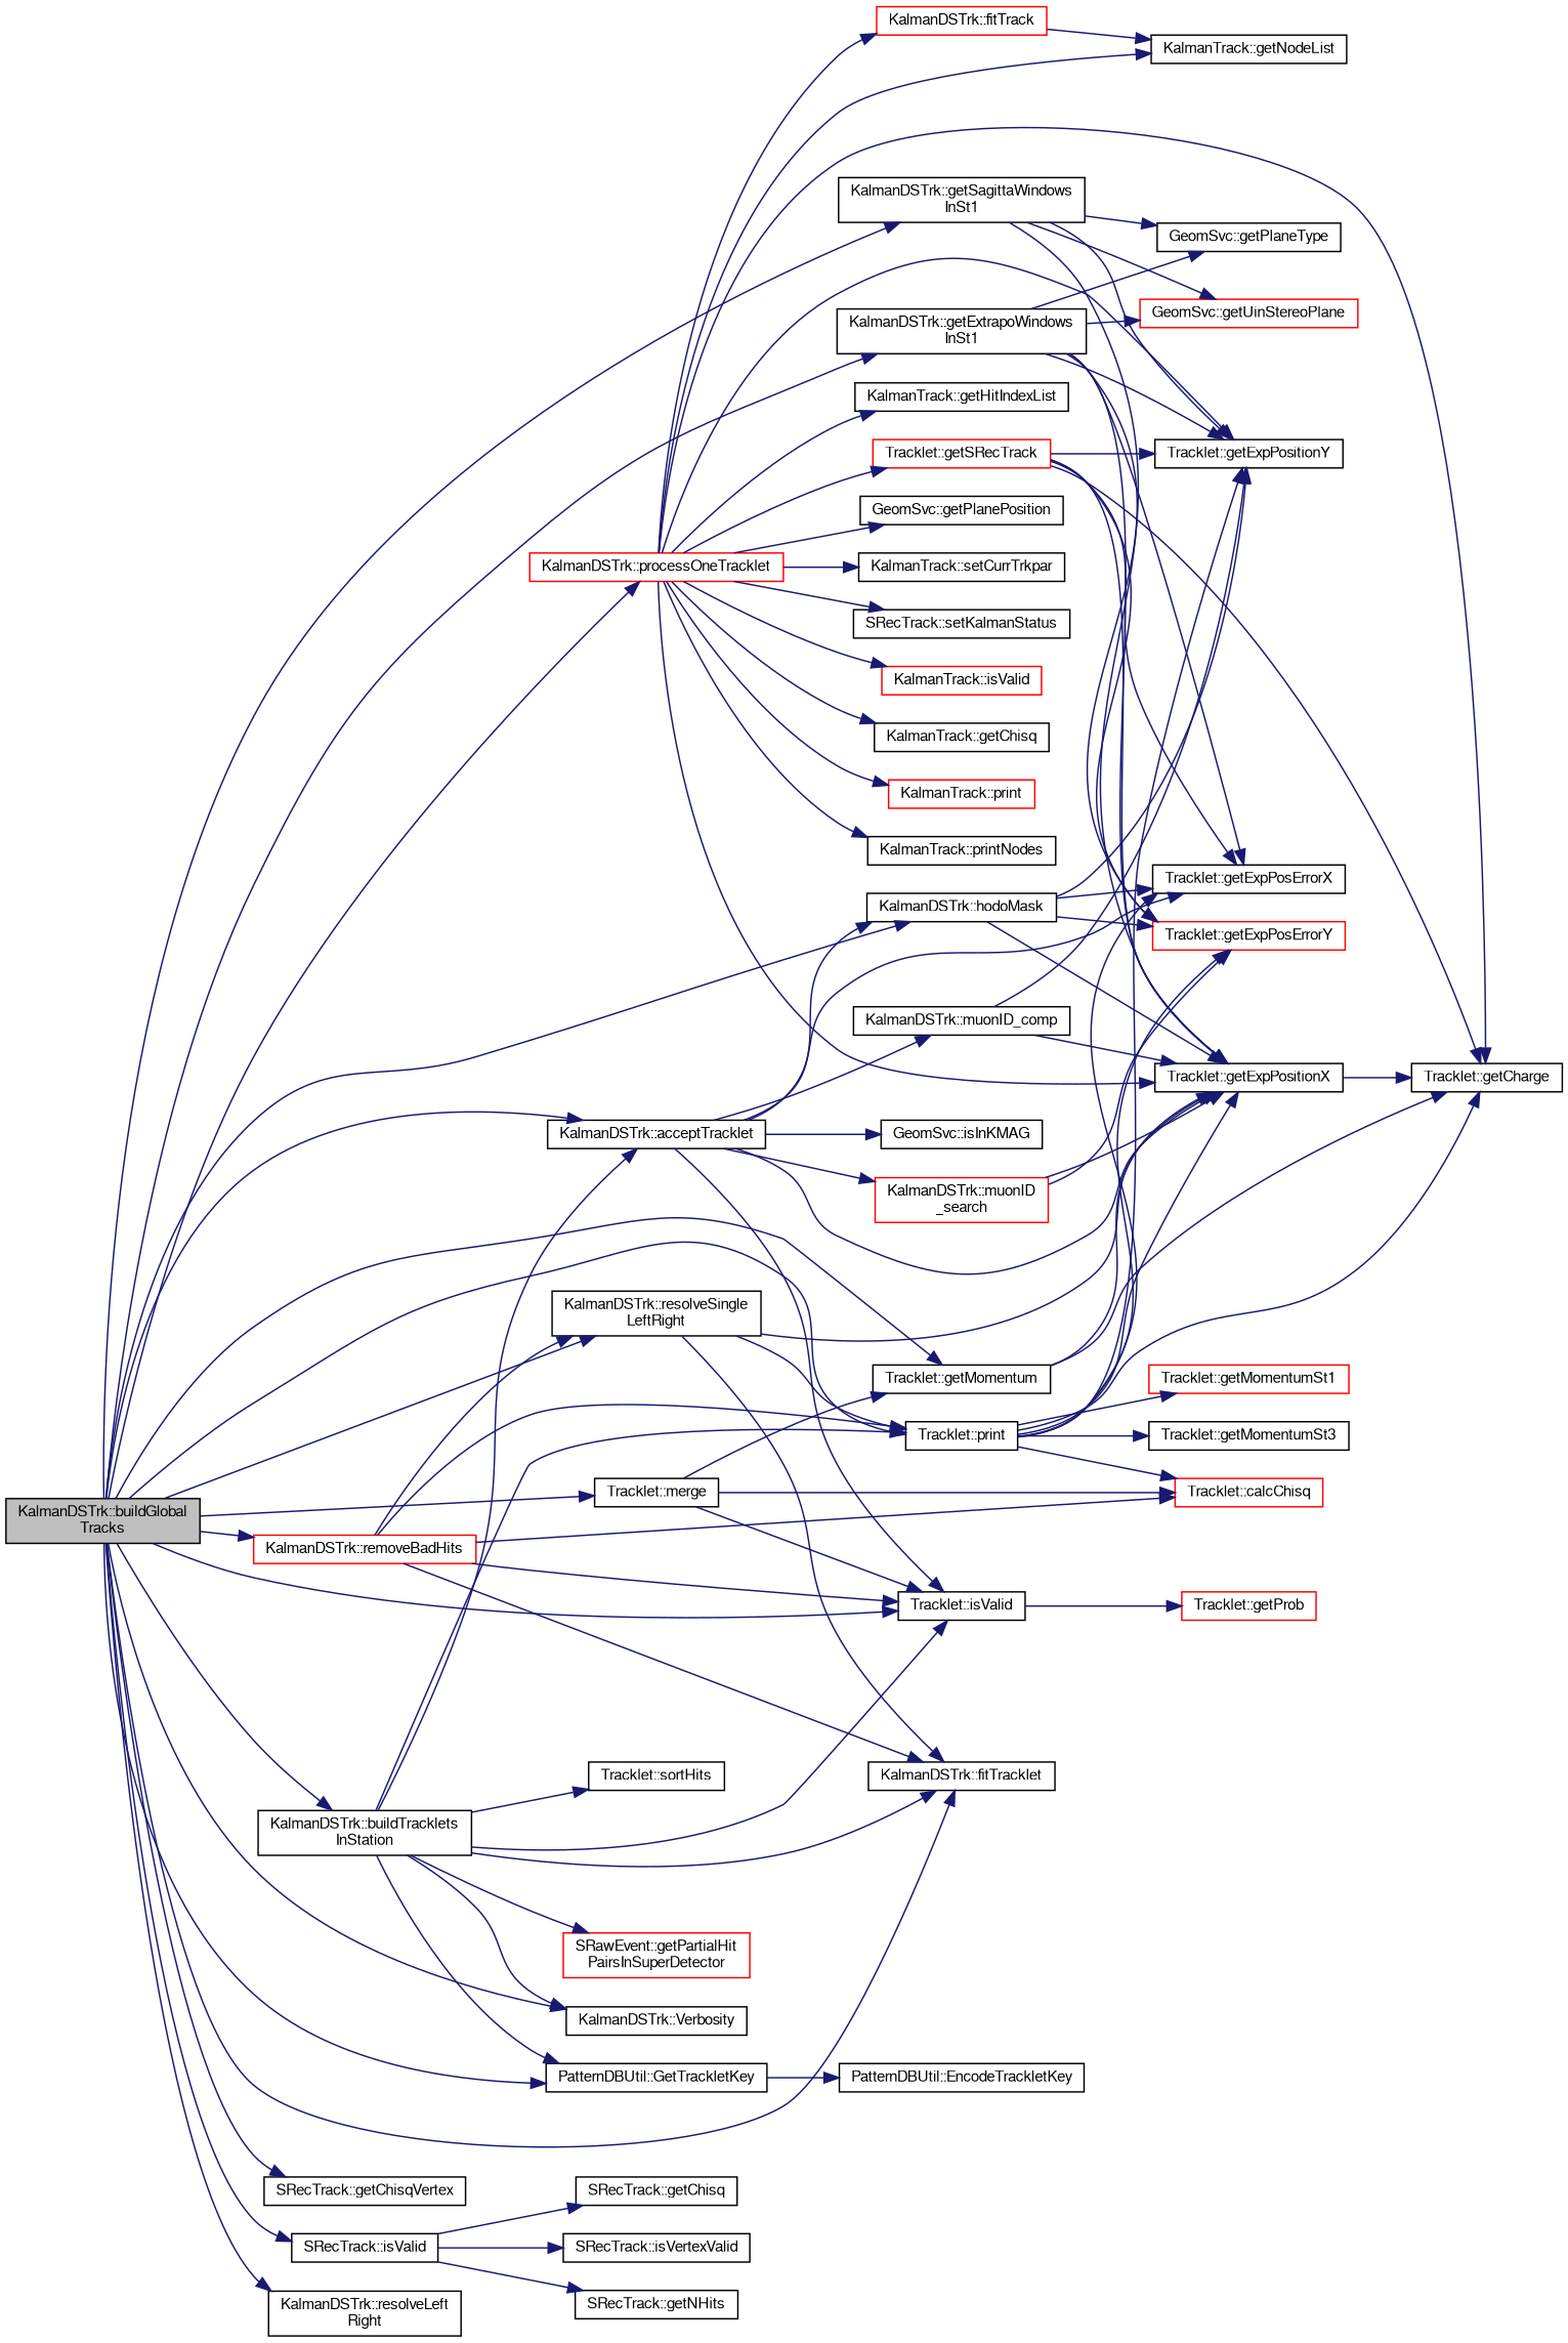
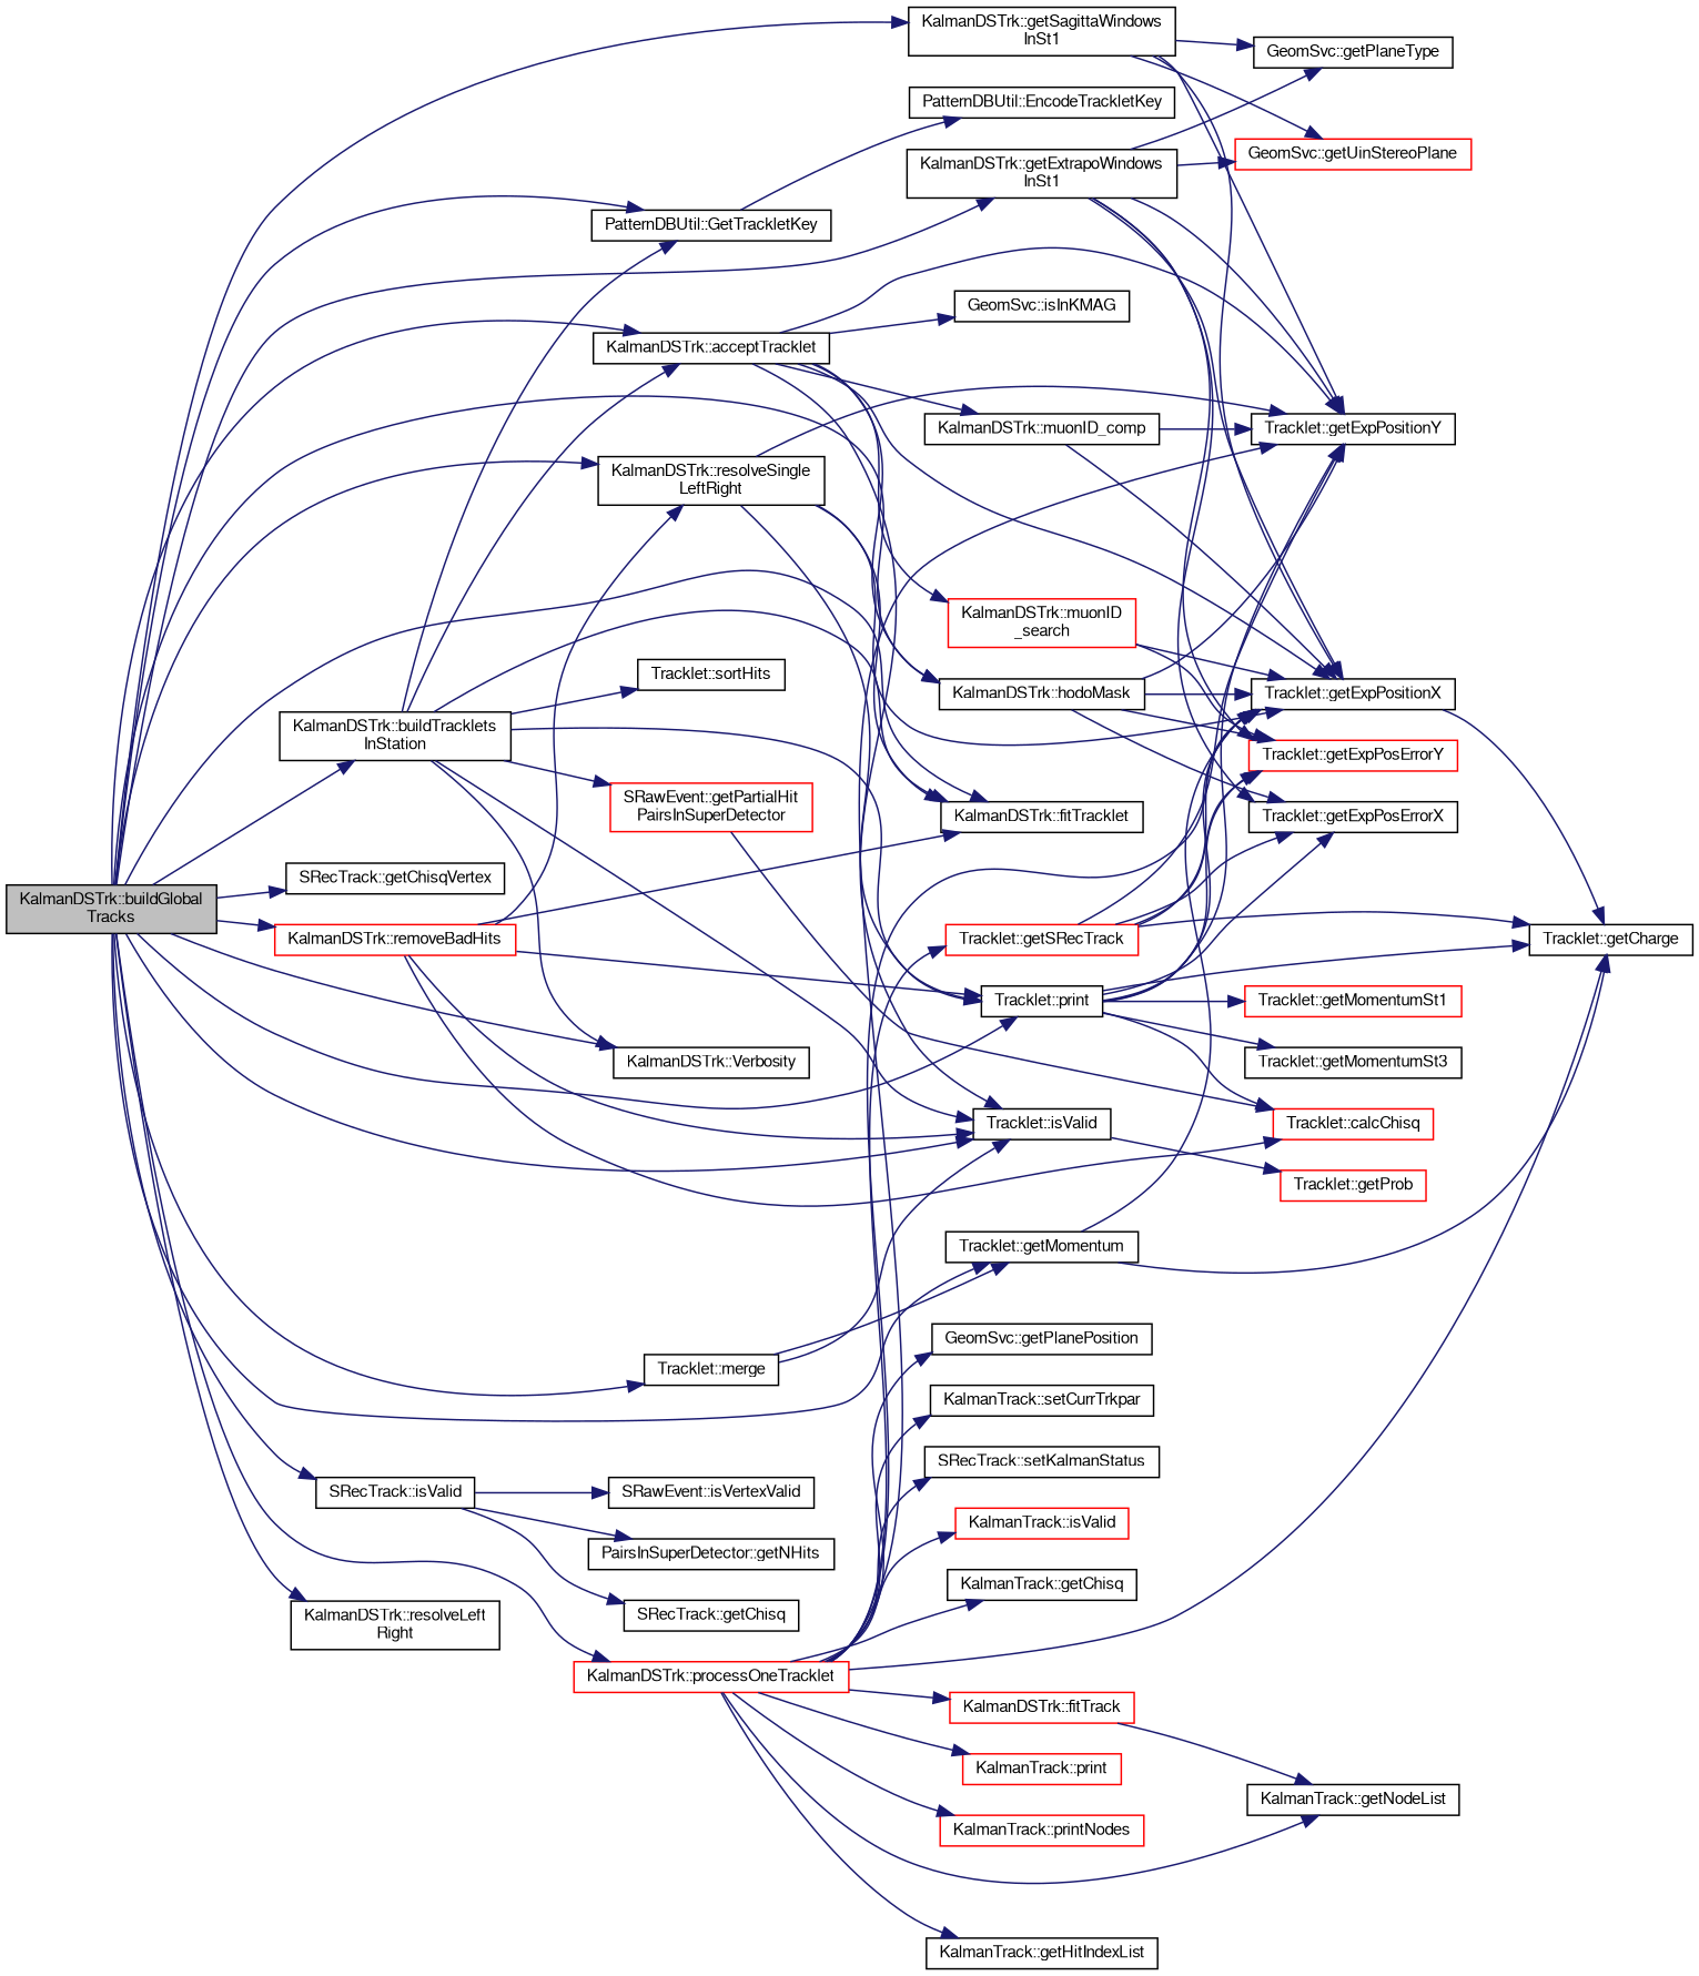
  digraph {
    rankdir=LR
    node [color=black fontname=FreeSans fontsize=10 shape=record]
    edge [color=midnightblue fontname=FreeSans fontsize=10 labelfontname=FreeSans labelfontsize=10 style=solid]
    n1 [fillcolor=grey75 fontcolor=black height=0.2 label="KalmanDSTrk::buildGlobal\lTracks" style=filled width=0.4]
    n2 [height=0.2 label="KalmanDSTrk::acceptTracklet" width=0.4]
    n3 [height=0.2 label="KalmanDSTrk::hodoMask" width=0.4]
    n4 [height=0.2 label="Tracklet::isValid" width=0.4]
    n5 [height=0.2 label="KalmanDSTrk::buildTracklets\lInStation" width=0.4]
    n6 [height=0.2 label="PatternDBUtil::GetTrackletKey" width=0.4]
    n7 [height=0.2 label="KalmanDSTrk::Verbosity" width=0.4]
    n8 [height=0.2 label="KalmanDSTrk::fitTracklet" width=0.4]
    n9 [height=0.2 label="Tracklet::print" width=0.4]
    n10 [height=0.2 label="SRecTrack::getChisqVertex" width=0.4]
    n11 [height=0.2 label="KalmanDSTrk::getExtrapoWindows\lInSt1" width=0.4]
    n12 [height=0.2 label="Tracklet::getMomentum" width=0.4]
    n13 [height=0.2 label="KalmanDSTrk::getSagittaWindows\lInSt1" width=0.4]
    n14 [height=0.2 label="SRecTrack::isValid" width=0.4]
    n15 [height=0.2 label="Tracklet::merge" width=0.4]
    n16 [color=red height=0.2 label="KalmanDSTrk::processOneTracklet" width=0.4]
    n17 [color=red height=0.2 label="KalmanDSTrk::removeBadHits" width=0.4]
    n18 [height=0.2 label="KalmanDSTrk::resolveSingle\lLeftRight" width=0.4]
    n19 [height=0.2 label="KalmanDSTrk::resolveLeft\lRight" width=0.4]
    n20 [height=0.2 label="Tracklet::getExpPositionX" width=0.4]
    n21 [height=0.2 label="Tracklet::getExpPositionY" width=0.4]
    n22 [height=0.2 label="GeomSvc::isInKMAG" width=0.4]
    n23 [height=0.2 label="KalmanDSTrk::muonID_comp" width=0.4]
    n24 [color=red height=0.2 label="KalmanDSTrk::muonID\l_search" width=0.4]
    n25 [height=0.2 label="Tracklet::getExpPosErrorX" width=0.4]
    n26 [color=red height=0.2 label="Tracklet::getExpPosErrorY" width=0.4]
    n27 [color=red height=0.2 label="Tracklet::getProb" width=0.4]
    n28 [color=red height=0.2 label="SRawEvent::getPartialHit\lPairsInSuperDetector" width=0.4]
    n29 [height=0.2 label="Tracklet::sortHits" width=0.4]
    n30 [height=0.2 label="PatternDBUtil::EncodeTrackletKey" width=0.4]
    n31 [height=0.2 label="Tracklet::getCharge" width=0.4]
    n32 [color=red height=0.2 label="Tracklet::calcChisq" width=0.4]
    n33 [color=red height=0.2 label="Tracklet::getMomentumSt1" width=0.4]
    n34 [height=0.2 label="Tracklet::getMomentumSt3" width=0.4]
    n35 [height=0.2 label="GeomSvc::getPlaneType" width=0.4]
    n36 [color=red height=0.2 label="GeomSvc::getUinStereoPlane" width=0.4]
-   n37 [height=0.2 label="SRecTrack::isVertexValid" width=0.4]
-   n38 [height=0.2 label="SRecTrack::getNHits" width=0.4]
+   n37 [height=0.2 label="SRawEvent::isVertexValid" width=0.4]
+   n38 [height=0.2 label="PairsInSuperDetector::getNHits" width=0.4]
    n39 [height=0.2 label="SRecTrack::getChisq" width=0.4]
    n40 [height=0.2 label="KalmanTrack::getNodeList" width=0.4]
    n41 [height=0.2 label="KalmanTrack::getHitIndexList" width=0.4]
    n42 [height=0.2 label="GeomSvc::getPlanePosition" width=0.4]
    n43 [height=0.2 label="KalmanTrack::setCurrTrkpar" width=0.4]
    n44 [color=red height=0.2 label="KalmanDSTrk::fitTrack" width=0.4]
    n45 [color=red height=0.2 label="Tracklet::getSRecTrack" width=0.4]
    n46 [height=0.2 label="SRecTrack::setKalmanStatus" width=0.4]
    n47 [color=red height=0.2 label="KalmanTrack::isValid" width=0.4]
    n48 [height=0.2 label="KalmanTrack::getChisq" width=0.4]
    n49 [color=red height=0.2 label="KalmanTrack::print" width=0.4]
-   n50 [height=0.2 label="KalmanTrack::printNodes" width=0.4]
+   n50 [color=red height=0.2 label="KalmanTrack::printNodes" width=0.4]
    n1 -> n2
    n1 -> n3
    n1 -> n4
    n1 -> n5
    n1 -> n6
    n1 -> n7
    n1 -> n8
    n1 -> n9
    n1 -> n10
    n1 -> n11
    n1 -> n12
    n1 -> n13
    n1 -> n14
    n1 -> n15
    n1 -> n16
    n1 -> n17
    n1 -> n18
    n1 -> n19
    n2 -> n3
    n2 -> n4
    n2 -> n20
-   n2 -> n25
+   n2 -> n21
    n2 -> n22
    n2 -> n23
    n2 -> n24
    n3 -> n20
    n3 -> n21
    n3 -> n25
    n3 -> n26
    n4 -> n27
    n5 -> n2
    n5 -> n4
    n5 -> n6
    n5 -> n7
    n5 -> n8
    n5 -> n9
    n5 -> n28
    n5 -> n29
    n6 -> n30
    n9 -> n20
    n9 -> n21
    n9 -> n25
    n9 -> n26
    n9 -> n31
    n9 -> n32
    n9 -> n33
    n9 -> n34
    n11 -> n20
    n11 -> n21
    n11 -> n25
    n11 -> n26
    n11 -> n35
    n11 -> n36
    n12 -> n20
    n12 -> n31
    n13 -> n20
    n13 -> n21
    n13 -> n35
    n13 -> n36
    n14 -> n37
    n14 -> n38
    n14 -> n39
    n15 -> n4
    n15 -> n12
-   n15 -> n32
+   n28 -> n32
    n16 -> n20
    n16 -> n21
    n16 -> n31
    n16 -> n40
    n16 -> n41
    n16 -> n42
    n16 -> n43
    n16 -> n44
    n16 -> n45
    n16 -> n46
    n16 -> n47
    n16 -> n48
    n16 -> n49
    n16 -> n50
    n17 -> n4
    n17 -> n8
    n17 -> n9
    n17 -> n18
    n17 -> n32
    n18 -> n8
    n18 -> n9
    n18 -> n20
+   n18 -> n21
    n20 -> n31
    n23 -> n20
    n23 -> n21
    n24 -> n20
    n24 -> n26
    n44 -> n40
    n45 -> n20
    n45 -> n21
    n45 -> n25
    n45 -> n26
    n45 -> n31
  }
